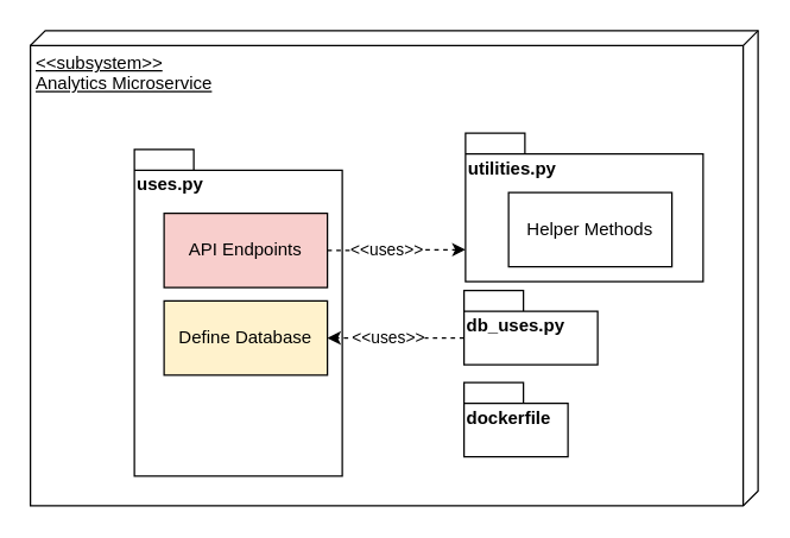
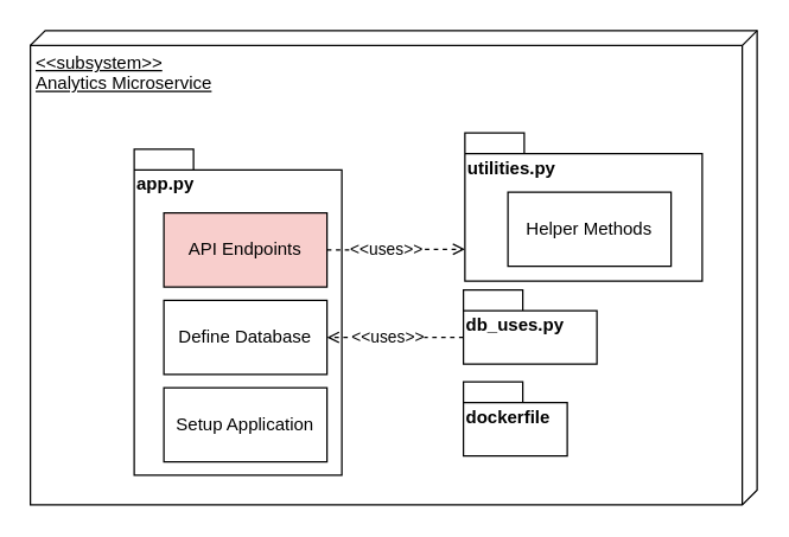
  <mxCell id="0" />
  <mxCell id="1" parent="0" />
  <mxCell id="2" value="&amp;lt;&amp;lt;subsystem&amp;gt;&amp;gt;&lt;br&gt;Analytics Microservice" style="verticalAlign=top;align=left;spacingTop=8;spacingLeft=2;spacingRight=12;shape=cube;size=10;direction=south;fontStyle=4;html=1;whiteSpace=wrap;" vertex="1" parent="1"><mxGeometry x="20" y="20" width="490" height="320" as="geometry" /></mxCell>
- <mxCell id="3" value="uses.py" style="shape=folder;fontStyle=1;spacingTop=10;tabWidth=40;tabHeight=14;tabPosition=left;html=1;whiteSpace=wrap;align=left;verticalAlign=top;" vertex="1" parent="1"><mxGeometry x="90" y="100" width="140" height="220" as="geometry" /></mxCell>
+ <mxCell id="3" value="app.py" style="shape=folder;fontStyle=1;spacingTop=10;tabWidth=40;tabHeight=14;tabPosition=left;html=1;whiteSpace=wrap;align=left;verticalAlign=top;" vertex="1" parent="1"><mxGeometry x="90" y="100" width="140" height="220" as="geometry" /></mxCell>
  <mxCell id="4" value="API Endpoints" style="html=1;whiteSpace=wrap;fillColor=#f8cecc;" vertex="1" parent="1"><mxGeometry x="110" y="143" width="110" height="50" as="geometry" /></mxCell>
  <mxCell id="5" value="dockerfile" style="shape=folder;fontStyle=1;spacingTop=10;tabWidth=40;tabHeight=14;tabPosition=left;html=1;whiteSpace=wrap;verticalAlign=top;align=left;" vertex="1" parent="1"><mxGeometry x="312" y="257" width="70" height="50" as="geometry" /></mxCell>
  <mxCell id="6" value="db_uses.py" style="shape=folder;fontStyle=1;spacingTop=10;tabWidth=40;tabHeight=14;tabPosition=left;html=1;whiteSpace=wrap;align=left;verticalAlign=top;" vertex="1" parent="1"><mxGeometry x="312" y="195" width="90" height="50" as="geometry" /></mxCell>
  <mxCell id="7" value="utilities.py" style="shape=folder;fontStyle=1;spacingTop=10;tabWidth=40;tabHeight=14;tabPosition=left;html=1;whiteSpace=wrap;align=left;verticalAlign=top;" vertex="1" parent="1"><mxGeometry x="313" y="89" width="160" height="100" as="geometry" /></mxCell>
  <mxCell id="8" value="Helper Methods" style="html=1;whiteSpace=wrap;" vertex="1" parent="1"><mxGeometry x="342" y="129" width="110" height="50" as="geometry" /></mxCell>
- <mxCell id="9" value="Define Database" style="html=1;whiteSpace=wrap;fillColor=#fff2cc;" vertex="1" parent="1"><mxGeometry x="110" y="202" width="110" height="50" as="geometry" /></mxCell>
- <mxCell id="11" value="" style="endArrow=classic;html=1;rounded=0;entryX=1;entryY=0.5;entryDx=0;entryDy=0;dashed=1;exitX=0;exitY=0;exitDx=0;exitDy=32;exitPerimeter=0;" edge="1" parent="1" source="6" target="9"><mxGeometry width="50" height="50" relative="1" as="geometry"><mxPoint x="330" y="210" as="sourcePoint" /><mxPoint x="380" y="160" as="targetPoint" /></mxGeometry></mxCell>
+ <mxCell id="9" value="Define Database" style="html=1;whiteSpace=wrap;" vertex="1" parent="1"><mxGeometry x="110" y="202" width="110" height="50" as="geometry" /></mxCell>
+ <mxCell id="10" value="Setup Application" style="html=1;whiteSpace=wrap;" vertex="1" parent="1"><mxGeometry x="110" y="261" width="110" height="50" as="geometry" /></mxCell>
+ <mxCell id="11" value="" style="endArrow=open;html=1;rounded=0;entryX=1;entryY=0.5;entryDx=0;entryDy=0;dashed=1;exitX=0;exitY=0;exitDx=0;exitDy=32;exitPerimeter=0;" edge="1" parent="1" source="6" target="9"><mxGeometry width="50" height="50" relative="1" as="geometry"><mxPoint x="330" y="210" as="sourcePoint" /><mxPoint x="380" y="160" as="targetPoint" /></mxGeometry></mxCell>
  <mxCell id="12" value="&amp;lt;&amp;lt;uses&amp;gt;&amp;gt;" style="edgeLabel;html=1;align=center;verticalAlign=middle;resizable=0;points=[];" vertex="1" connectable="0" parent="11"><mxGeometry x="0.13" y="-1" relative="1" as="geometry"><mxPoint as="offset" /></mxGeometry></mxCell>
- <mxCell id="13" value="" style="endArrow=classic;html=1;rounded=0;exitX=1;exitY=0.5;exitDx=0;exitDy=0;entryX=0;entryY=0;entryDx=0;entryDy=78.5;entryPerimeter=0;dashed=1;" edge="1" parent="1" source="4" target="7"><mxGeometry width="50" height="50" relative="1" as="geometry"><mxPoint x="330" y="210" as="sourcePoint" /><mxPoint x="380" y="160" as="targetPoint" /></mxGeometry></mxCell>
+ <mxCell id="13" value="" style="endArrow=open;html=1;rounded=0;exitX=1;exitY=0.5;exitDx=0;exitDy=0;entryX=0;entryY=0;entryDx=0;entryDy=78.5;entryPerimeter=0;dashed=1;" edge="1" parent="1" source="4" target="7"><mxGeometry width="50" height="50" relative="1" as="geometry"><mxPoint x="330" y="210" as="sourcePoint" /><mxPoint x="380" y="160" as="targetPoint" /></mxGeometry></mxCell>
  <mxCell id="14" value="&amp;lt;&amp;lt;uses&amp;gt;&amp;gt;" style="edgeLabel;html=1;align=center;verticalAlign=middle;resizable=0;points=[];" vertex="1" connectable="0" parent="13"><mxGeometry x="-0.14" relative="1" as="geometry"><mxPoint as="offset" /></mxGeometry></mxCell>
